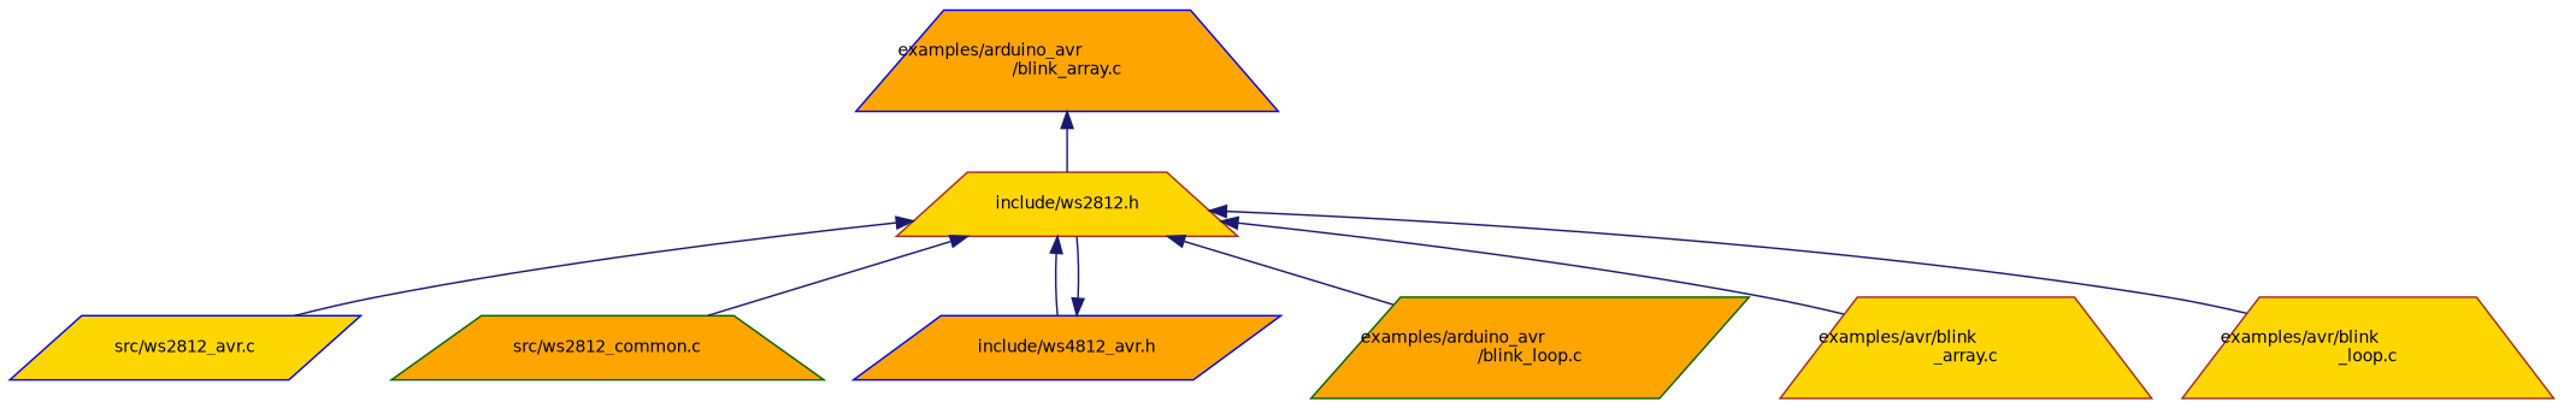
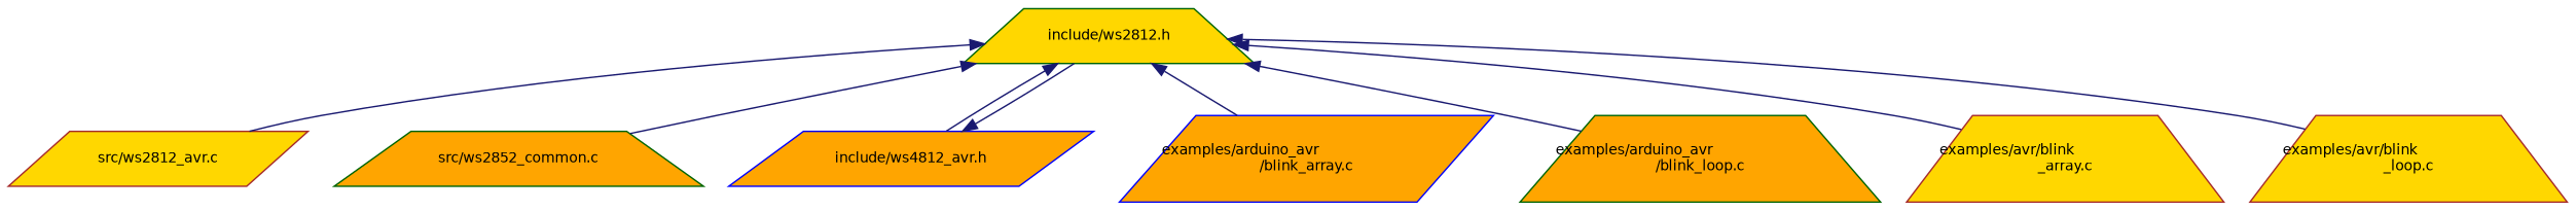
  digraph {
    node [color=brown fillcolor=gold fontname=Helvetica fontsize=10 shape=trapezium style=filled]
    edge [color=midnightblue dir=back fontname=Helvetica fontsize=10 labelfontname=Helvetica labelfontsize=10 style=solid]
-   n1 [fontcolor=black height=0.2 label="include/ws2812.h" width=0.4]
-   n2 [color=blue height=0.2 label="src/ws2812_avr.c" shape=parallelogram width=0.4]
-   n3 [color=darkgreen fillcolor=orange height=0.2 label="src/ws2812_common.c" width=0.4]
+   n1 [color=darkgreen fontcolor=black height=0.2 label="include/ws2812.h" width=0.4]
+   n2 [height=0.2 label="src/ws2812_avr.c" shape=parallelogram width=0.4]
+   n3 [color=darkgreen fillcolor=orange height=0.2 label="src/ws2852_common.c" width=0.4]
    n4 [color=blue fillcolor=orange height=0.2 label="include/ws4812_avr.h" shape=parallelogram width=0.4]
-   n5 [color=blue fillcolor=orange height=0.2 label="examples/arduino_avr\l/blink_array.c" width=0.4]
-   n6 [color=darkgreen fillcolor=orange height=0.2 label="examples/arduino_avr\l/blink_loop.c" shape=parallelogram width=0.4]
+   n5 [color=blue fillcolor=orange height=0.2 label="examples/arduino_avr\l/blink_array.c" shape=parallelogram width=0.4]
+   n6 [color=darkgreen fillcolor=orange height=0.2 label="examples/arduino_avr\l/blink_loop.c" width=0.4]
    n7 [height=0.2 label="examples/avr/blink\l_array.c" width=0.4]
    n8 [height=0.2 label="examples/avr/blink\l_loop.c" width=0.4]
    n1 -> n2
    n1 -> n3
    n1 -> n4
-   n5 -> n1
+   n1 -> n5
    n1 -> n6
    n1 -> n7
    n1 -> n8
    n4 -> n1
  }
